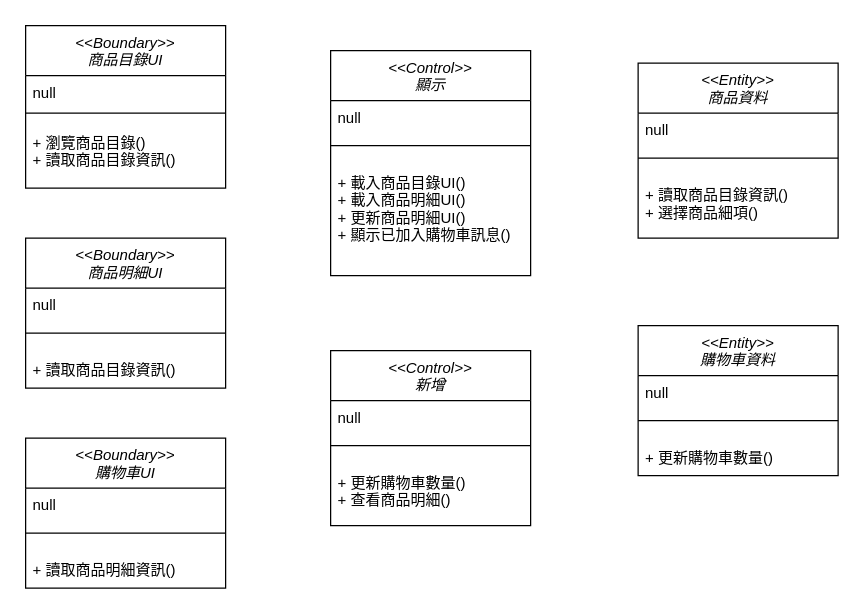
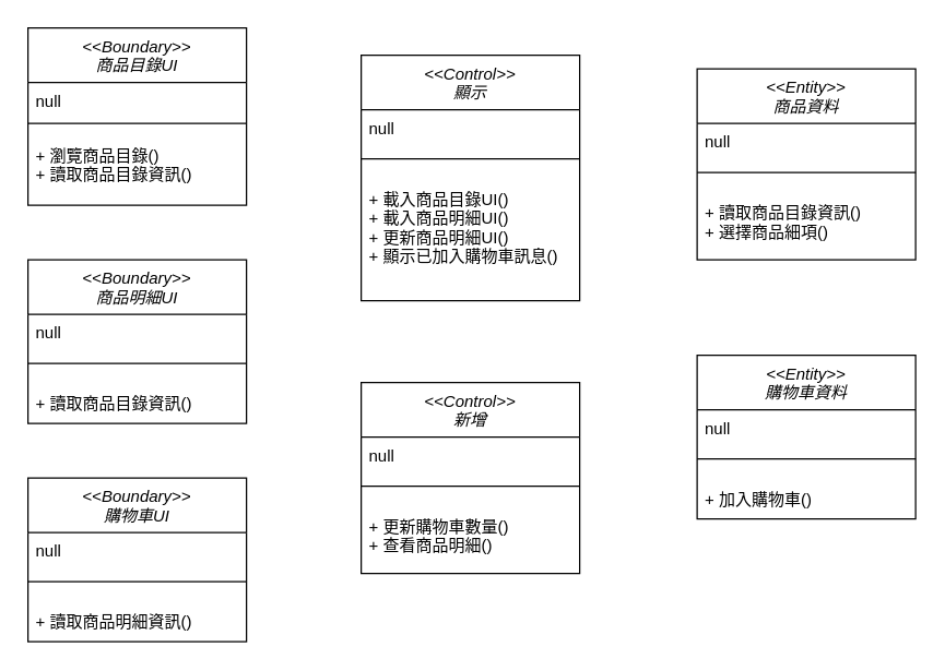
  <mxCell id="0" />
  <mxCell id="1" parent="0" />
  <mxCell id="2" value="&lt;&lt;Boundary&gt;&gt;&#10;商品目錄UI" style="swimlane;fontStyle=2;align=center;verticalAlign=top;childLayout=stackLayout;horizontal=1;startSize=40;horizontalStack=0;resizeParent=1;resizeLast=0;collapsible=1;marginBottom=0;rounded=0;shadow=0;strokeWidth=1;" parent="1" vertex="1"><mxGeometry x="20" y="20" width="160" height="130" as="geometry"><mxRectangle x="230" y="140" width="160" height="26" as="alternateBounds" /></mxGeometry></mxCell>
  <mxCell id="3" value="null" style="text;align=left;verticalAlign=top;spacingLeft=4;spacingRight=4;overflow=hidden;rotatable=0;points=[[0,0.5],[1,0.5]];portConstraint=eastwest;rounded=0;shadow=0;html=0;" parent="2" vertex="1"><mxGeometry y="40" width="160" height="20" as="geometry" /></mxCell>
  <mxCell id="4" value="" style="line;html=1;strokeWidth=1;align=left;verticalAlign=middle;spacingTop=-1;spacingLeft=3;spacingRight=3;rotatable=0;labelPosition=right;points=[];portConstraint=eastwest;" parent="2" vertex="1"><mxGeometry y="60" width="160" height="20" as="geometry" /></mxCell>
  <mxCell id="5" value="+ 瀏覽商品目錄()&#10;+ 讀取商品目錄資訊()&#10;" style="text;align=left;verticalAlign=top;spacingLeft=4;spacingRight=4;overflow=hidden;rotatable=0;points=[[0,0.5],[1,0.5]];portConstraint=eastwest;rounded=0;shadow=0;html=0;" parent="2" vertex="1"><mxGeometry y="80" width="160" height="38" as="geometry" /></mxCell>
  <mxCell id="6" value="&lt;&lt;Boundary&gt;&gt;&#10;商品明細UI" style="swimlane;fontStyle=2;align=center;verticalAlign=top;childLayout=stackLayout;horizontal=1;startSize=40;horizontalStack=0;resizeParent=1;resizeLast=0;collapsible=1;marginBottom=0;rounded=0;shadow=0;strokeWidth=1;" parent="1" vertex="1"><mxGeometry x="20" y="190" width="160" height="120" as="geometry"><mxRectangle x="230" y="140" width="160" height="26" as="alternateBounds" /></mxGeometry></mxCell>
  <mxCell id="7" value="null" style="text;align=left;verticalAlign=top;spacingLeft=4;spacingRight=4;overflow=hidden;rotatable=0;points=[[0,0.5],[1,0.5]];portConstraint=eastwest;rounded=0;shadow=0;html=0;" parent="6" vertex="1"><mxGeometry y="40" width="160" height="20" as="geometry" /></mxCell>
  <mxCell id="8" value="" style="line;html=1;strokeWidth=1;align=left;verticalAlign=middle;spacingTop=-1;spacingLeft=3;spacingRight=3;rotatable=0;labelPosition=right;points=[];portConstraint=eastwest;" parent="6" vertex="1"><mxGeometry y="60" width="160" height="32" as="geometry" /></mxCell>
  <mxCell id="9" value="+ 讀取商品目錄資訊()" style="text;align=left;verticalAlign=top;spacingLeft=4;spacingRight=4;overflow=hidden;rotatable=0;points=[[0,0.5],[1,0.5]];portConstraint=eastwest;rounded=0;shadow=0;html=0;" parent="6" vertex="1"><mxGeometry y="92" width="160" height="28" as="geometry" /></mxCell>
  <mxCell id="10" value="&lt;&lt;Boundary&gt;&gt;&#10;購物車UI" style="swimlane;fontStyle=2;align=center;verticalAlign=top;childLayout=stackLayout;horizontal=1;startSize=40;horizontalStack=0;resizeParent=1;resizeLast=0;collapsible=1;marginBottom=0;rounded=0;shadow=0;strokeWidth=1;" parent="1" vertex="1"><mxGeometry x="20" y="350" width="160" height="120" as="geometry"><mxRectangle x="230" y="140" width="160" height="26" as="alternateBounds" /></mxGeometry></mxCell>
  <mxCell id="11" value="null" style="text;align=left;verticalAlign=top;spacingLeft=4;spacingRight=4;overflow=hidden;rotatable=0;points=[[0,0.5],[1,0.5]];portConstraint=eastwest;rounded=0;shadow=0;html=0;" parent="10" vertex="1"><mxGeometry y="40" width="160" height="20" as="geometry" /></mxCell>
  <mxCell id="12" value="" style="line;html=1;strokeWidth=1;align=left;verticalAlign=middle;spacingTop=-1;spacingLeft=3;spacingRight=3;rotatable=0;labelPosition=right;points=[];portConstraint=eastwest;" parent="10" vertex="1"><mxGeometry y="60" width="160" height="32" as="geometry" /></mxCell>
  <mxCell id="13" value="+ 讀取商品明細資訊()" style="text;align=left;verticalAlign=top;spacingLeft=4;spacingRight=4;overflow=hidden;rotatable=0;points=[[0,0.5],[1,0.5]];portConstraint=eastwest;rounded=0;shadow=0;html=0;" parent="10" vertex="1"><mxGeometry y="92" width="160" height="28" as="geometry" /></mxCell>
  <mxCell id="14" value="&lt;&lt;Control&gt;&gt;&#10;顯示" style="swimlane;fontStyle=2;align=center;verticalAlign=top;childLayout=stackLayout;horizontal=1;startSize=40;horizontalStack=0;resizeParent=1;resizeLast=0;collapsible=1;marginBottom=0;rounded=0;shadow=0;strokeWidth=1;" parent="1" vertex="1"><mxGeometry x="264" y="40" width="160" height="180" as="geometry"><mxRectangle x="230" y="140" width="160" height="26" as="alternateBounds" /></mxGeometry></mxCell>
  <mxCell id="15" value="null" style="text;align=left;verticalAlign=top;spacingLeft=4;spacingRight=4;overflow=hidden;rotatable=0;points=[[0,0.5],[1,0.5]];portConstraint=eastwest;rounded=0;shadow=0;html=0;" parent="14" vertex="1"><mxGeometry y="40" width="160" height="20" as="geometry" /></mxCell>
  <mxCell id="16" value="" style="line;html=1;strokeWidth=1;align=left;verticalAlign=middle;spacingTop=-1;spacingLeft=3;spacingRight=3;rotatable=0;labelPosition=right;points=[];portConstraint=eastwest;" parent="14" vertex="1"><mxGeometry y="60" width="160" height="32" as="geometry" /></mxCell>
  <mxCell id="17" value="+ 載入商品目錄UI()&#10;+ 載入商品明細UI()&#10;+ 更新商品明細UI()&#10;+ 顯示已加入購物車訊息()" style="text;align=left;verticalAlign=top;spacingLeft=4;spacingRight=4;overflow=hidden;rotatable=0;points=[[0,0.5],[1,0.5]];portConstraint=eastwest;rounded=0;shadow=0;html=0;" parent="14" vertex="1"><mxGeometry y="92" width="160" height="68" as="geometry" /></mxCell>
  <mxCell id="18" value="&lt;&lt;Control&gt;&gt;&#10;新增" style="swimlane;fontStyle=2;align=center;verticalAlign=top;childLayout=stackLayout;horizontal=1;startSize=40;horizontalStack=0;resizeParent=1;resizeLast=0;collapsible=1;marginBottom=0;rounded=0;shadow=0;strokeWidth=1;" parent="1" vertex="1"><mxGeometry x="264" y="280" width="160" height="140" as="geometry"><mxRectangle x="230" y="140" width="160" height="26" as="alternateBounds" /></mxGeometry></mxCell>
  <mxCell id="19" value="null" style="text;align=left;verticalAlign=top;spacingLeft=4;spacingRight=4;overflow=hidden;rotatable=0;points=[[0,0.5],[1,0.5]];portConstraint=eastwest;rounded=0;shadow=0;html=0;" parent="18" vertex="1"><mxGeometry y="40" width="160" height="20" as="geometry" /></mxCell>
  <mxCell id="20" value="" style="line;html=1;strokeWidth=1;align=left;verticalAlign=middle;spacingTop=-1;spacingLeft=3;spacingRight=3;rotatable=0;labelPosition=right;points=[];portConstraint=eastwest;" parent="18" vertex="1"><mxGeometry y="60" width="160" height="32" as="geometry" /></mxCell>
  <mxCell id="21" value="+ 更新購物車數量()&#10;+ 查看商品明細()" style="text;align=left;verticalAlign=top;spacingLeft=4;spacingRight=4;overflow=hidden;rotatable=0;points=[[0,0.5],[1,0.5]];portConstraint=eastwest;rounded=0;shadow=0;html=0;" parent="18" vertex="1"><mxGeometry y="92" width="160" height="48" as="geometry" /></mxCell>
  <mxCell id="22" value="&lt;&lt;Entity&gt;&gt;&#10;商品資料" style="swimlane;fontStyle=2;align=center;verticalAlign=top;childLayout=stackLayout;horizontal=1;startSize=40;horizontalStack=0;resizeParent=1;resizeLast=0;collapsible=1;marginBottom=0;rounded=0;shadow=0;strokeWidth=1;" parent="1" vertex="1"><mxGeometry x="510" y="50" width="160" height="140" as="geometry"><mxRectangle x="230" y="140" width="160" height="26" as="alternateBounds" /></mxGeometry></mxCell>
  <mxCell id="23" value="null" style="text;align=left;verticalAlign=top;spacingLeft=4;spacingRight=4;overflow=hidden;rotatable=0;points=[[0,0.5],[1,0.5]];portConstraint=eastwest;rounded=0;shadow=0;html=0;" parent="22" vertex="1"><mxGeometry y="40" width="160" height="20" as="geometry" /></mxCell>
  <mxCell id="24" value="" style="line;html=1;strokeWidth=1;align=left;verticalAlign=middle;spacingTop=-1;spacingLeft=3;spacingRight=3;rotatable=0;labelPosition=right;points=[];portConstraint=eastwest;" parent="22" vertex="1"><mxGeometry y="60" width="160" height="32" as="geometry" /></mxCell>
  <mxCell id="25" value="+ 讀取商品目錄資訊()&#10;+ 選擇商品細項()" style="text;align=left;verticalAlign=top;spacingLeft=4;spacingRight=4;overflow=hidden;rotatable=0;points=[[0,0.5],[1,0.5]];portConstraint=eastwest;rounded=0;shadow=0;html=0;" parent="22" vertex="1"><mxGeometry y="92" width="160" height="38" as="geometry" /></mxCell>
  <mxCell id="26" value="&lt;&lt;Entity&gt;&gt;&#10;購物車資料" style="swimlane;fontStyle=2;align=center;verticalAlign=top;childLayout=stackLayout;horizontal=1;startSize=40;horizontalStack=0;resizeParent=1;resizeLast=0;collapsible=1;marginBottom=0;rounded=0;shadow=0;strokeWidth=1;" parent="1" vertex="1"><mxGeometry x="510" y="260" width="160" height="120" as="geometry"><mxRectangle x="230" y="140" width="160" height="26" as="alternateBounds" /></mxGeometry></mxCell>
  <mxCell id="27" value="null" style="text;align=left;verticalAlign=top;spacingLeft=4;spacingRight=4;overflow=hidden;rotatable=0;points=[[0,0.5],[1,0.5]];portConstraint=eastwest;rounded=0;shadow=0;html=0;" parent="26" vertex="1"><mxGeometry y="40" width="160" height="20" as="geometry" /></mxCell>
  <mxCell id="28" value="" style="line;html=1;strokeWidth=1;align=left;verticalAlign=middle;spacingTop=-1;spacingLeft=3;spacingRight=3;rotatable=0;labelPosition=right;points=[];portConstraint=eastwest;" parent="26" vertex="1"><mxGeometry y="60" width="160" height="32" as="geometry" /></mxCell>
- <mxCell id="29" value="+ 更新購物車數量()" style="text;align=left;verticalAlign=top;spacingLeft=4;spacingRight=4;overflow=hidden;rotatable=0;points=[[0,0.5],[1,0.5]];portConstraint=eastwest;rounded=0;shadow=0;html=0;" parent="26" vertex="1"><mxGeometry y="92" width="160" height="28" as="geometry" /></mxCell>
+ <mxCell id="29" value="+ 加入購物車()" style="text;align=left;verticalAlign=top;spacingLeft=4;spacingRight=4;overflow=hidden;rotatable=0;points=[[0,0.5],[1,0.5]];portConstraint=eastwest;rounded=0;shadow=0;html=0;" parent="26" vertex="1"><mxGeometry y="92" width="160" height="28" as="geometry" /></mxCell>
